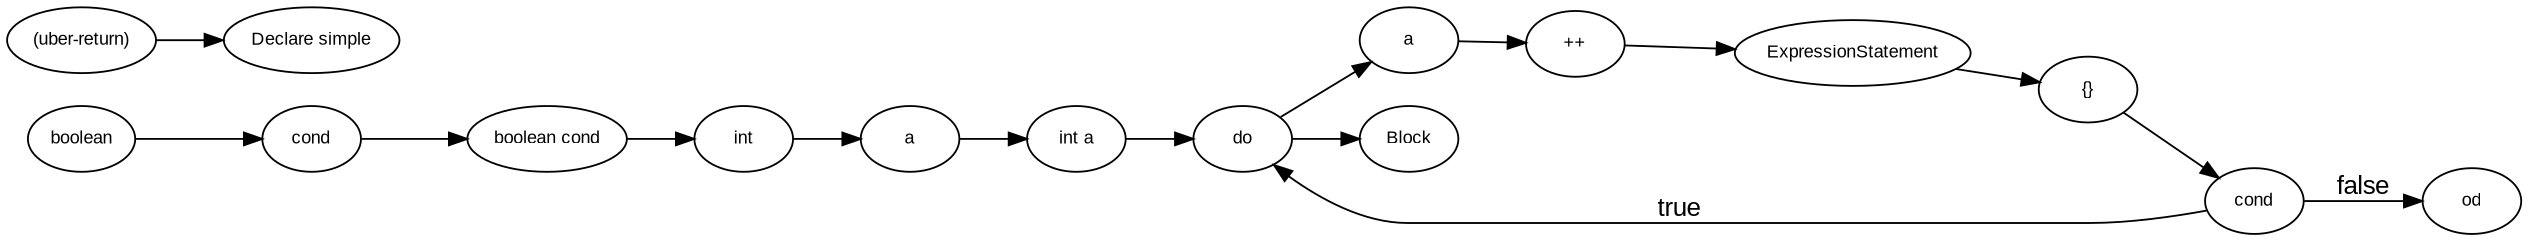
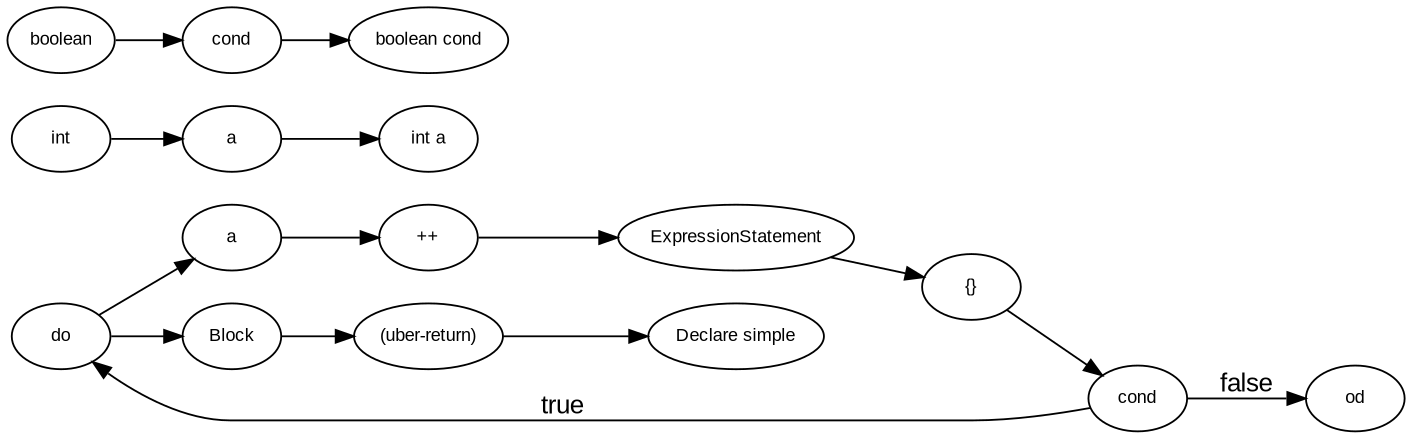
  digraph {
    fontname="Liberation Sans"
    rankdir=LR
    node [fontname="Liberation Sans" fontsize=10]
    edge [fontname="Liberation Sans"]
    n1 [label=do]
    n2 [label=a]
    n3 [label=Block]
    n4 [label="++"]
    n5 [label=a]
    n6 [label="int a"]
    n7 [label="(uber-return)"]
    n8 [label="Declare simple"]
    n9 [label=int]
    n10 [label=cond]
    n11 [label=od]
    n12 [label=cond]
    n13 [label="boolean cond"]
    n14 [label=ExpressionStatement]
    n15 [label="{}"]
    n16 [label=boolean]
    n1 -> n2
    n1 -> n3
    n2 -> n4
+   n3 -> n7
    n4 -> n14
    n5 -> n6
-   n6 -> n1
    n7 -> n8
    n9 -> n5
    n10 -> n1 [label=true]
    n10 -> n11 [label=false]
    n12 -> n13
-   n13 -> n9
    n14 -> n15
    n15 -> n10
    n16 -> n12
  }
